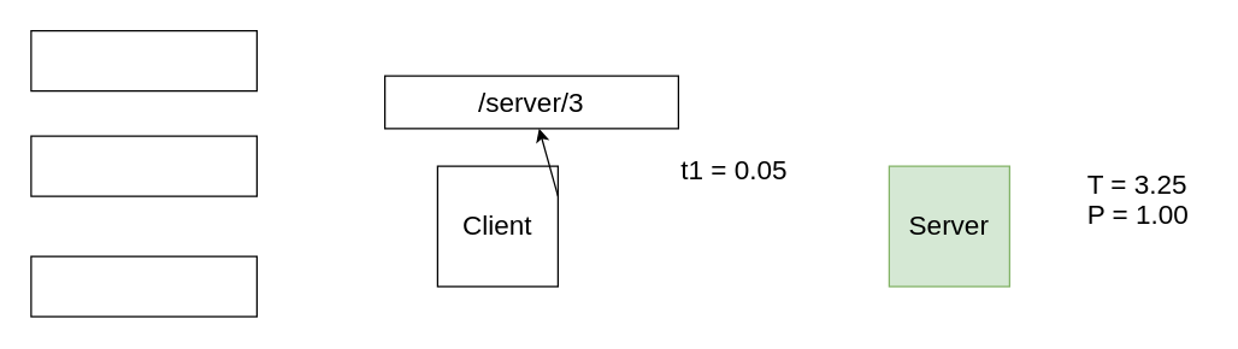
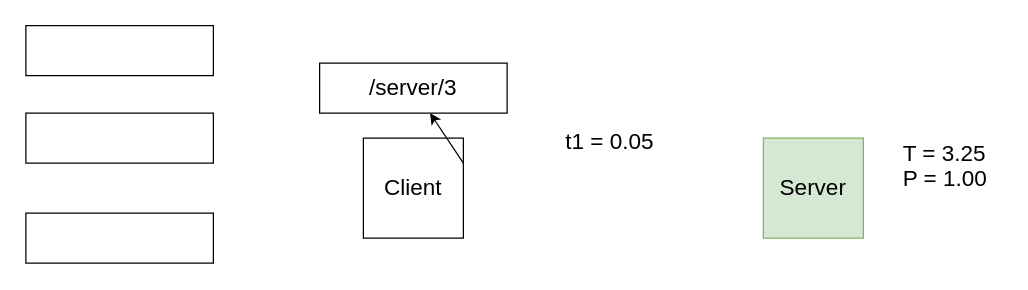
  <mxCell id="0" />
  <mxCell id="1" parent="0" />
- <mxCell id="2" value="&lt;span style=&quot;white-space: normal&quot;&gt;&lt;font style=&quot;font-size: 18px&quot;&gt;/server/3&lt;/font&gt;&lt;/span&gt;" style="rounded=0;whiteSpace=wrap;html=1;" parent="1" vertex="1"><mxGeometry x="255" y="50" width="195" height="35" as="geometry" /></mxCell>
+ <mxCell id="2" value="&lt;span style=&quot;white-space: normal&quot;&gt;&lt;font style=&quot;font-size: 18px&quot;&gt;/server/3&lt;/font&gt;&lt;/span&gt;" style="rounded=0;whiteSpace=wrap;html=1;" parent="1" vertex="1"><mxGeometry x="255" y="50" width="150" height="40" as="geometry" /></mxCell>
  <mxCell id="3" value="" style="rounded=0;whiteSpace=wrap;html=1;" parent="1" vertex="1"><mxGeometry x="20" y="170" width="150" height="40" as="geometry" /></mxCell>
  <mxCell id="4" value="&lt;font style=&quot;font-size: 18px&quot;&gt;Client&lt;/font&gt;" style="whiteSpace=wrap;html=1;aspect=fixed;" parent="1" vertex="1"><mxGeometry x="290" y="110" width="80" height="80" as="geometry" /></mxCell>
- <mxCell id="5" value="&lt;font style=&quot;font-size: 18px&quot;&gt;Server&lt;/font&gt;" style="whiteSpace=wrap;html=1;aspect=fixed;fillColor=#d5e8d4;strokeColor=#82b366;" parent="1" vertex="1"><mxGeometry x="590" y="110" width="80" height="80" as="geometry" /></mxCell>
+ <mxCell id="5" value="&lt;font style=&quot;font-size: 18px&quot;&gt;Server&lt;/font&gt;" style="whiteSpace=wrap;html=1;aspect=fixed;fillColor=#d5e8d4;strokeColor=#82b366;" parent="1" vertex="1"><mxGeometry x="610" y="110" width="80" height="80" as="geometry" /></mxCell>
  <mxCell id="6" value="" style="endArrow=classic;html=1;exitX=1;exitY=0.25;exitDx=0;exitDy=0;" parent="1" source="4" target="2" edge="1"><mxGeometry width="50" height="50" relative="1" as="geometry"><mxPoint x="410" y="170" as="sourcePoint" /><mxPoint x="460" y="120" as="targetPoint" /></mxGeometry></mxCell>
  <mxCell id="7" value="&lt;font style=&quot;font-size: 18px&quot;&gt;t1 = 0.05&lt;/font&gt;" style="text;html=1;resizable=0;points=[];autosize=1;align=left;verticalAlign=top;spacingTop=-4;" parent="1" vertex="1"><mxGeometry x="450" y="100" width="90" height="20" as="geometry" /></mxCell>
  <mxCell id="8" value="&lt;font style=&quot;font-size: 18px&quot;&gt;T = 3.25&lt;/font&gt;" style="text;html=1;resizable=0;points=[];autosize=1;align=left;verticalAlign=top;spacingTop=-4;" parent="1" vertex="1"><mxGeometry x="720" y="110" width="80" height="20" as="geometry" /></mxCell>
  <mxCell id="9" value="&lt;font style=&quot;font-size: 18px&quot;&gt;P = 1.00&lt;/font&gt;" style="text;html=1;resizable=0;points=[];autosize=1;align=left;verticalAlign=top;spacingTop=-4;" parent="1" vertex="1"><mxGeometry x="720" y="130" width="80" height="20" as="geometry" /></mxCell>
  <mxCell id="10" value="" style="rounded=0;whiteSpace=wrap;html=1;" parent="1" vertex="1"><mxGeometry x="20" y="20" width="150" height="40" as="geometry" /></mxCell>
  <mxCell id="11" value="" style="rounded=0;whiteSpace=wrap;html=1;" parent="1" vertex="1"><mxGeometry x="20" y="90" width="150" height="40" as="geometry" /></mxCell>
